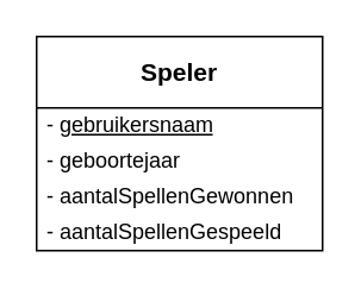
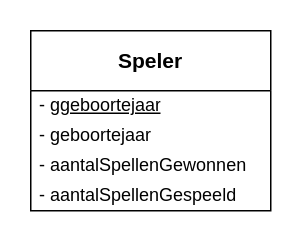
  <mxCell id="0" />
  <mxCell id="1" parent="0" />
  <mxCell id="2" value="&lt;b&gt;&lt;font style=&quot;font-size: 14px;&quot;&gt;Speler&lt;/font&gt;&lt;/b&gt;" style="swimlane;fontStyle=0;childLayout=stackLayout;horizontal=1;startSize=40;horizontalStack=0;resizeParent=1;resizeParentMax=0;resizeLast=0;collapsible=1;marginBottom=0;whiteSpace=wrap;html=1;" vertex="1" parent="1"><mxGeometry x="20" y="20" width="160" height="120" as="geometry" /></mxCell>
- <mxCell id="3" value="- g&lt;u&gt;ebruikersnaam&lt;/u&gt;" style="text;strokeColor=none;fillColor=none;align=left;verticalAlign=middle;spacingLeft=4;spacingRight=4;overflow=hidden;points=[[0,0.5],[1,0.5]];portConstraint=eastwest;rotatable=0;whiteSpace=wrap;html=1;" vertex="1" parent="2"><mxGeometry y="40" width="160" height="20" as="geometry" /></mxCell>
+ <mxCell id="3" value="- g&lt;u&gt;geboortejaar&lt;/u&gt;" style="text;strokeColor=none;fillColor=none;align=left;verticalAlign=middle;spacingLeft=4;spacingRight=4;overflow=hidden;points=[[0,0.5],[1,0.5]];portConstraint=eastwest;rotatable=0;whiteSpace=wrap;html=1;" vertex="1" parent="2"><mxGeometry y="40" width="160" height="20" as="geometry" /></mxCell>
  <mxCell id="4" value="- geboortejaar" style="text;strokeColor=none;fillColor=none;align=left;verticalAlign=middle;spacingLeft=4;spacingRight=4;overflow=hidden;points=[[0,0.5],[1,0.5]];portConstraint=eastwest;rotatable=0;whiteSpace=wrap;html=1;" vertex="1" parent="2"><mxGeometry y="60" width="160" height="20" as="geometry" /></mxCell>
  <mxCell id="5" value="- aantalSpellenGewonnen" style="text;strokeColor=none;fillColor=none;align=left;verticalAlign=middle;spacingLeft=4;spacingRight=4;overflow=hidden;points=[[0,0.5],[1,0.5]];portConstraint=eastwest;rotatable=0;whiteSpace=wrap;html=1;" vertex="1" parent="2"><mxGeometry y="80" width="160" height="20" as="geometry" /></mxCell>
  <mxCell id="6" value="- aantalSpellenGespeeld" style="text;strokeColor=none;fillColor=none;align=left;verticalAlign=middle;spacingLeft=4;spacingRight=4;overflow=hidden;points=[[0,0.5],[1,0.5]];portConstraint=eastwest;rotatable=0;whiteSpace=wrap;html=1;" vertex="1" parent="2"><mxGeometry y="100" width="160" height="20" as="geometry" /></mxCell>
